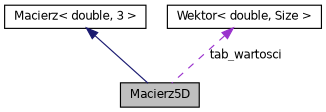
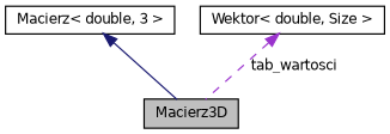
  digraph {
    node [color=black fillcolor=white fontname=Helvetica fontsize=10 shape=record style=filled]
    edge [dir=back fontname=Helvetica fontsize=10 labelfontname=Helvetica labelfontsize=10]
-   n1 [fillcolor=grey75 fontcolor=black height=0.2 label=Macierz5D width=0.4]
+   n1 [fillcolor=grey75 fontcolor=black height=0.2 label=Macierz3D width=0.4]
    n2 [height=0.2 label="Macierz\< double, 3 \>" width=0.4]
    n3 [height=0.2 label="Wektor\< double, Size \>" width=0.4]
    n2 -> n1 [color=midnightblue style=solid]
    n3 -> n1 [color=darkorchid3 label=" tab_wartosci" style=dashed]
  }
